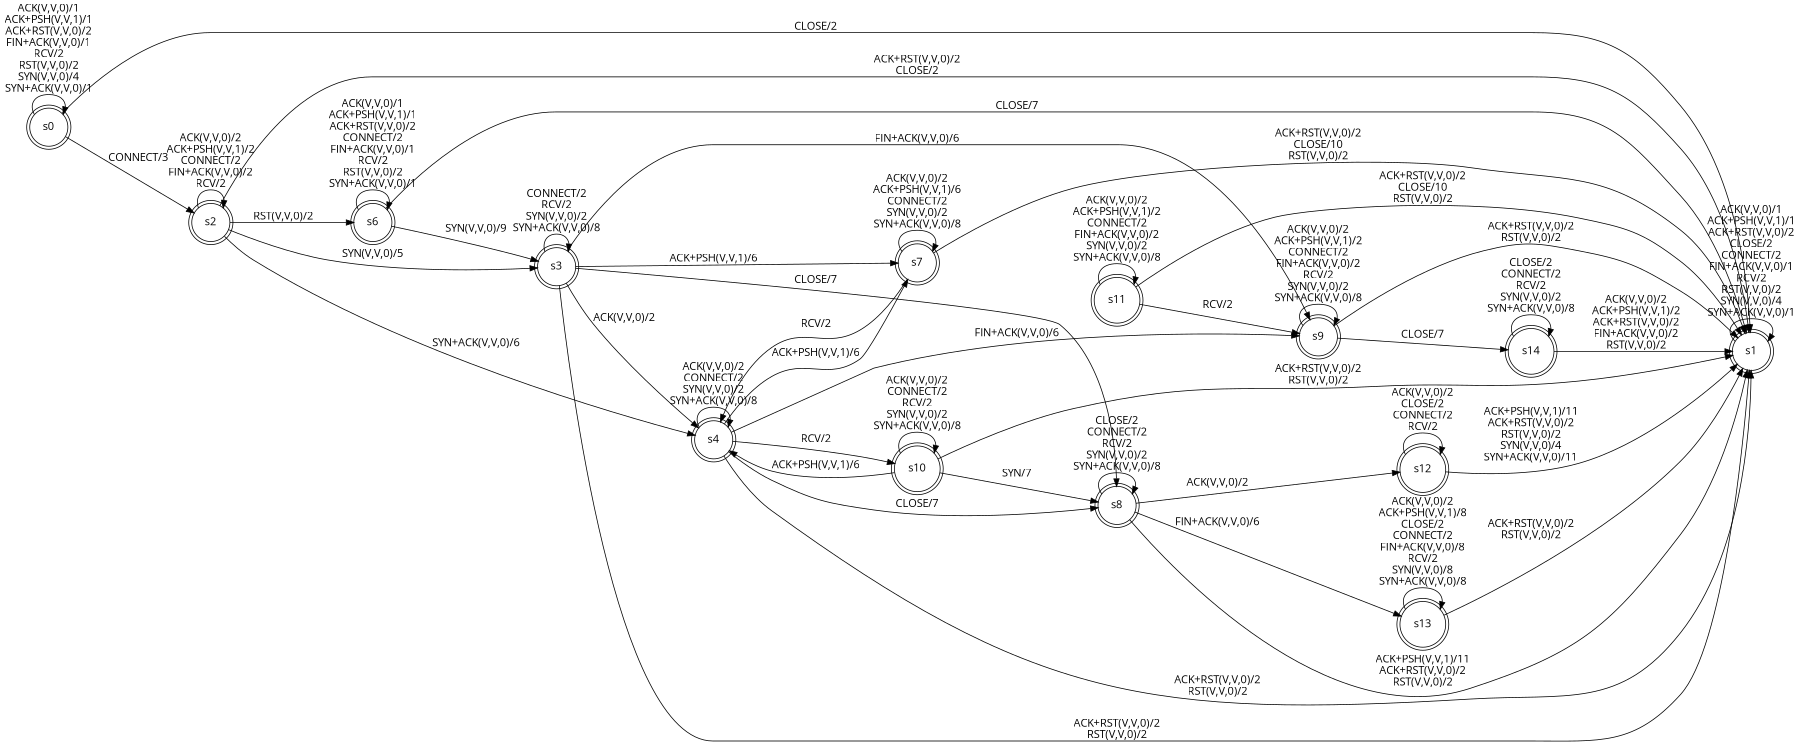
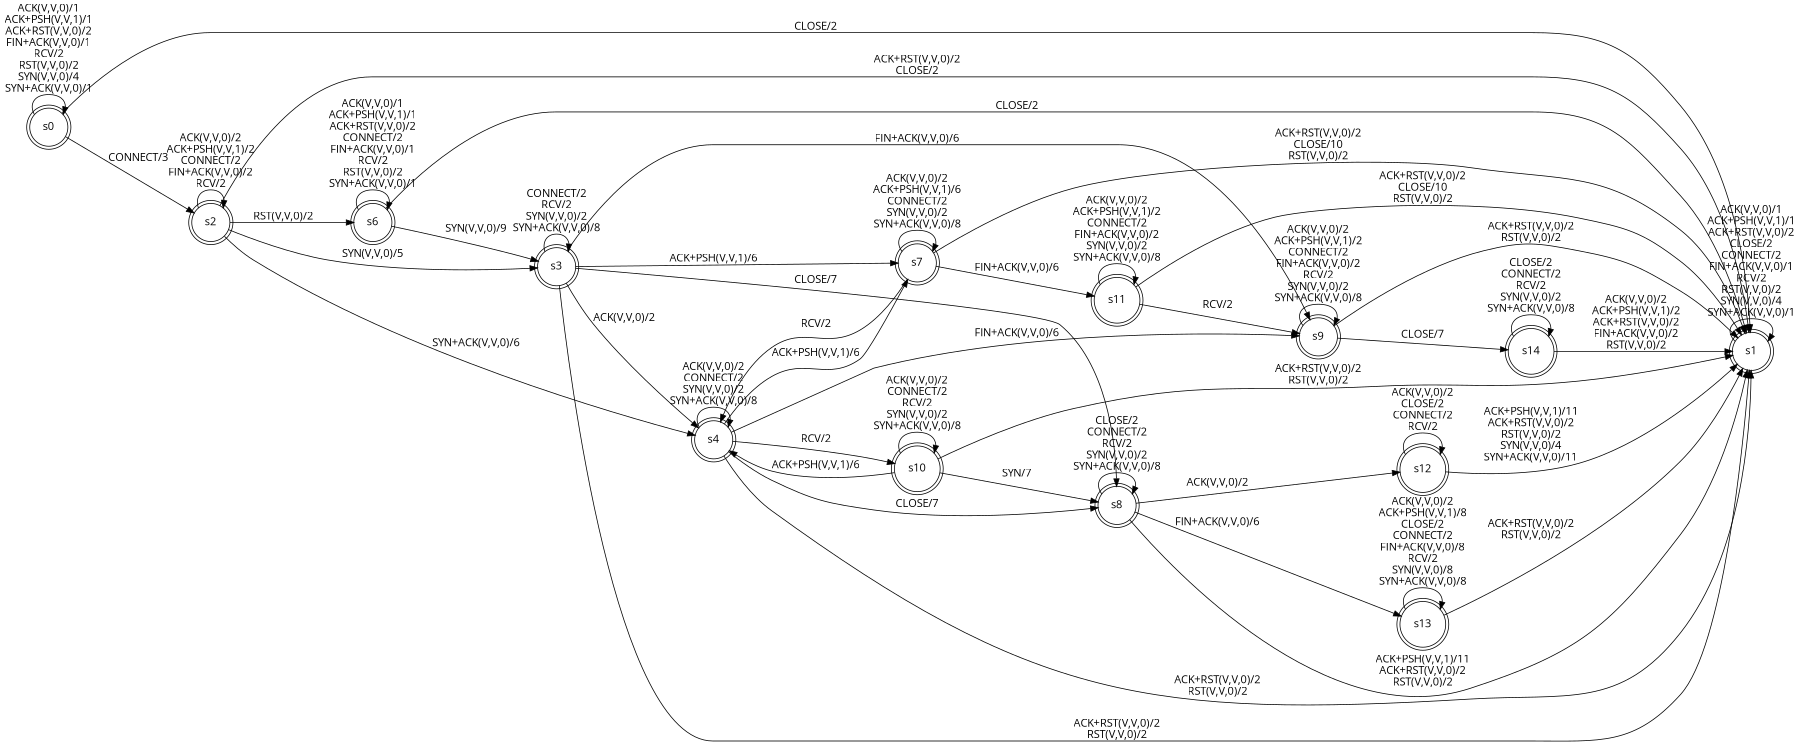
  digraph {
    fontname="Open Sans"
    rankdir=LR
    node [fillcolor=white fontname="Open Sans" shape=doublecircle style=filled]
    edge [fontname="Open Sans"]
    s0 [isInitial=True]
    s1
    s2
    s3
    s4
    s6
    s7
    s8
    s9
    s10
    s11
    s12
    s13
    s14
    s0 -> s0 [label="ACK(V,V,0)/1\nACK+PSH(V,V,1)/1\nACK+RST(V,V,0)/2\nFIN+ACK(V,V,0)/1\nRCV/2\nRST(V,V,0)/2\nSYN(V,V,0)/4\nSYN+ACK(V,V,0)/1"]
    s0 -> s1 [label="CLOSE/2"]
    s0 -> s2 [label="CONNECT/3"]
    s1 -> s1 [label="ACK(V,V,0)/1\nACK+PSH(V,V,1)/1\nACK+RST(V,V,0)/2\nCLOSE/2\nCONNECT/2\nFIN+ACK(V,V,0)/1\nRCV/2\nRST(V,V,0)/2\nSYN(V,V,0)/4\nSYN+ACK(V,V,0)/1"]
    s2 -> s1 [label="ACK+RST(V,V,0)/2\nCLOSE/2"]
    s2 -> s2 [label="ACK(V,V,0)/2\nACK+PSH(V,V,1)/2\nCONNECT/2\nFIN+ACK(V,V,0)/2\nRCV/2"]
    s2 -> s3 [label="SYN(V,V,0)/5"]
    s2 -> s4 [label="SYN+ACK(V,V,0)/6"]
    s2 -> s6 [label="RST(V,V,0)/2"]
    s3 -> s1 [label="ACK+RST(V,V,0)/2\nRST(V,V,0)/2"]
    s3 -> s3 [label="CONNECT/2\nRCV/2\nSYN(V,V,0)/2\nSYN+ACK(V,V,0)/8"]
    s3 -> s4 [label="ACK(V,V,0)/2"]
    s3 -> s7 [label="ACK+PSH(V,V,1)/6"]
    s3 -> s8 [label="CLOSE/7"]
    s3 -> s9 [label="FIN+ACK(V,V,0)/6"]
    s4 -> s1 [label="ACK+RST(V,V,0)/2\nRST(V,V,0)/2"]
    s4 -> s4 [label="ACK(V,V,0)/2\nCONNECT/2\nSYN(V,V,0)/2\nSYN+ACK(V,V,0)/8"]
    s4 -> s7 [label="ACK+PSH(V,V,1)/6"]
    s4 -> s8 [label="CLOSE/7"]
    s4 -> s9 [label="FIN+ACK(V,V,0)/6"]
    s4 -> s10 [label="RCV/2"]
-   s6 -> s1 [label="CLOSE/7"]
+   s6 -> s1 [label="CLOSE/2"]
    s6 -> s3 [label="SYN(V,V,0)/9"]
    s6 -> s6 [label="ACK(V,V,0)/1\nACK+PSH(V,V,1)/1\nACK+RST(V,V,0)/2\nCONNECT/2\nFIN+ACK(V,V,0)/1\nRCV/2\nRST(V,V,0)/2\nSYN+ACK(V,V,0)/1"]
    s7 -> s1 [label="ACK+RST(V,V,0)/2\nCLOSE/10\nRST(V,V,0)/2"]
    s7 -> s4 [label="RCV/2"]
    s7 -> s7 [label="ACK(V,V,0)/2\nACK+PSH(V,V,1)/6\nCONNECT/2\nSYN(V,V,0)/2\nSYN+ACK(V,V,0)/8"]
+   s7 -> s11 [label="FIN+ACK(V,V,0)/6"]
    s8 -> s1 [label="ACK+PSH(V,V,1)/11\nACK+RST(V,V,0)/2\nRST(V,V,0)/2"]
    s8 -> s8 [label="CLOSE/2\nCONNECT/2\nRCV/2\nSYN(V,V,0)/2\nSYN+ACK(V,V,0)/8"]
    s8 -> s12 [label="ACK(V,V,0)/2"]
    s8 -> s13 [label="FIN+ACK(V,V,0)/6"]
    s9 -> s1 [label="ACK+RST(V,V,0)/2\nRST(V,V,0)/2"]
    s9 -> s9 [label="ACK(V,V,0)/2\nACK+PSH(V,V,1)/2\nCONNECT/2\nFIN+ACK(V,V,0)/2\nRCV/2\nSYN(V,V,0)/2\nSYN+ACK(V,V,0)/8"]
    s9 -> s14 [label="CLOSE/7"]
    s10 -> s1 [label="ACK+RST(V,V,0)/2\nRST(V,V,0)/2"]
    s10 -> s4 [label="ACK+PSH(V,V,1)/6"]
    s10 -> s8 [label="SYN/7"]
    s10 -> s10 [label="ACK(V,V,0)/2\nCONNECT/2\nRCV/2\nSYN(V,V,0)/2\nSYN+ACK(V,V,0)/8"]
    s11 -> s1 [label="ACK+RST(V,V,0)/2\nCLOSE/10\nRST(V,V,0)/2"]
    s11 -> s9 [label="RCV/2"]
    s11 -> s11 [label="ACK(V,V,0)/2\nACK+PSH(V,V,1)/2\nCONNECT/2\nFIN+ACK(V,V,0)/2\nSYN(V,V,0)/2\nSYN+ACK(V,V,0)/8"]
    s12 -> s1 [label="ACK+PSH(V,V,1)/11\nACK+RST(V,V,0)/2\nRST(V,V,0)/2\nSYN(V,V,0)/4\nSYN+ACK(V,V,0)/11"]
    s12 -> s12 [label="ACK(V,V,0)/2\nCLOSE/2\nCONNECT/2\nRCV/2"]
    s13 -> s1 [label="ACK+RST(V,V,0)/2\nRST(V,V,0)/2"]
    s13 -> s13 [label="ACK(V,V,0)/2\nACK+PSH(V,V,1)/8\nCLOSE/2\nCONNECT/2\nFIN+ACK(V,V,0)/8\nRCV/2\nSYN(V,V,0)/8\nSYN+ACK(V,V,0)/8"]
    s14 -> s1 [label="ACK(V,V,0)/2\nACK+PSH(V,V,1)/2\nACK+RST(V,V,0)/2\nFIN+ACK(V,V,0)/2\nRST(V,V,0)/2"]
    s14 -> s14 [label="CLOSE/2\nCONNECT/2\nRCV/2\nSYN(V,V,0)/2\nSYN+ACK(V,V,0)/8"]
  }
